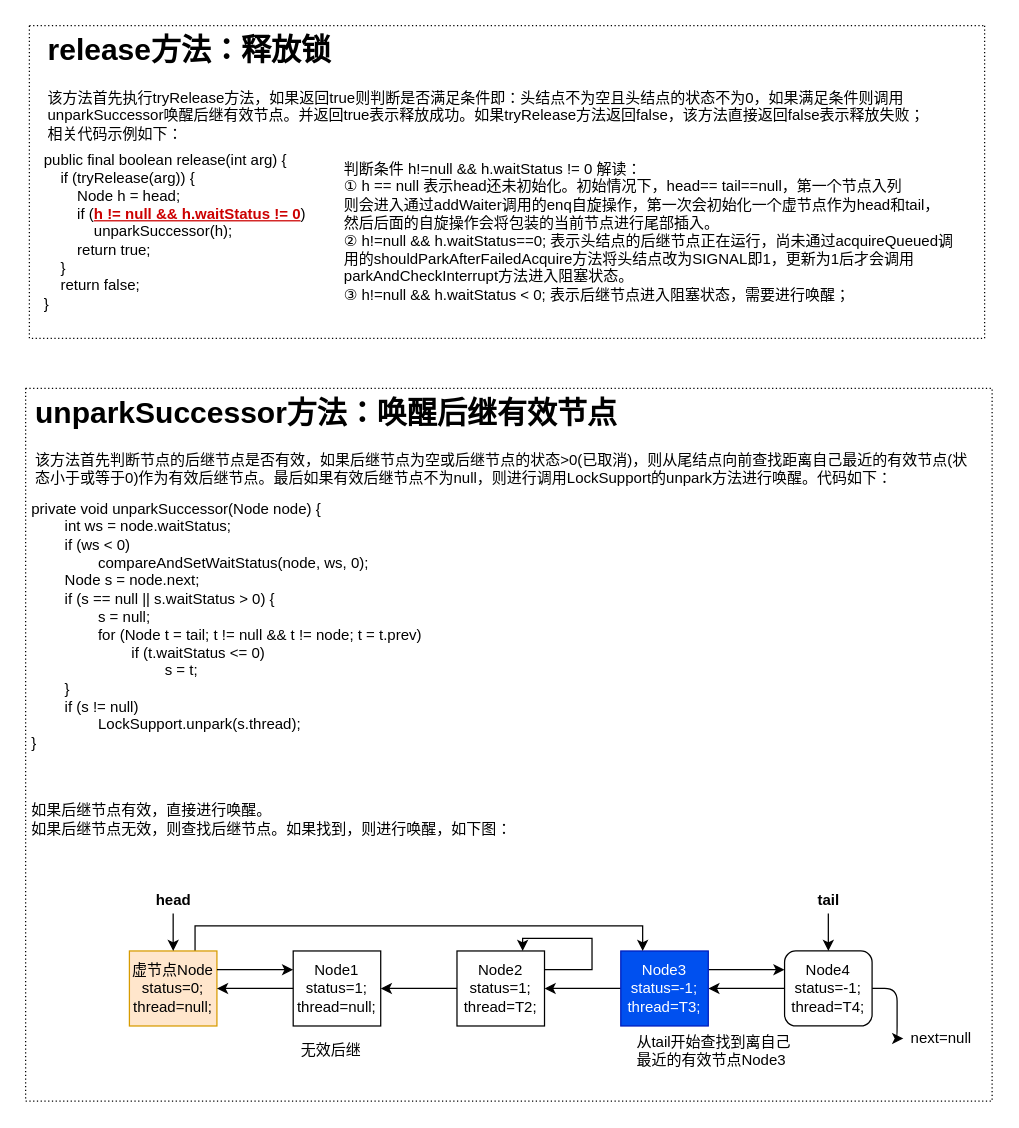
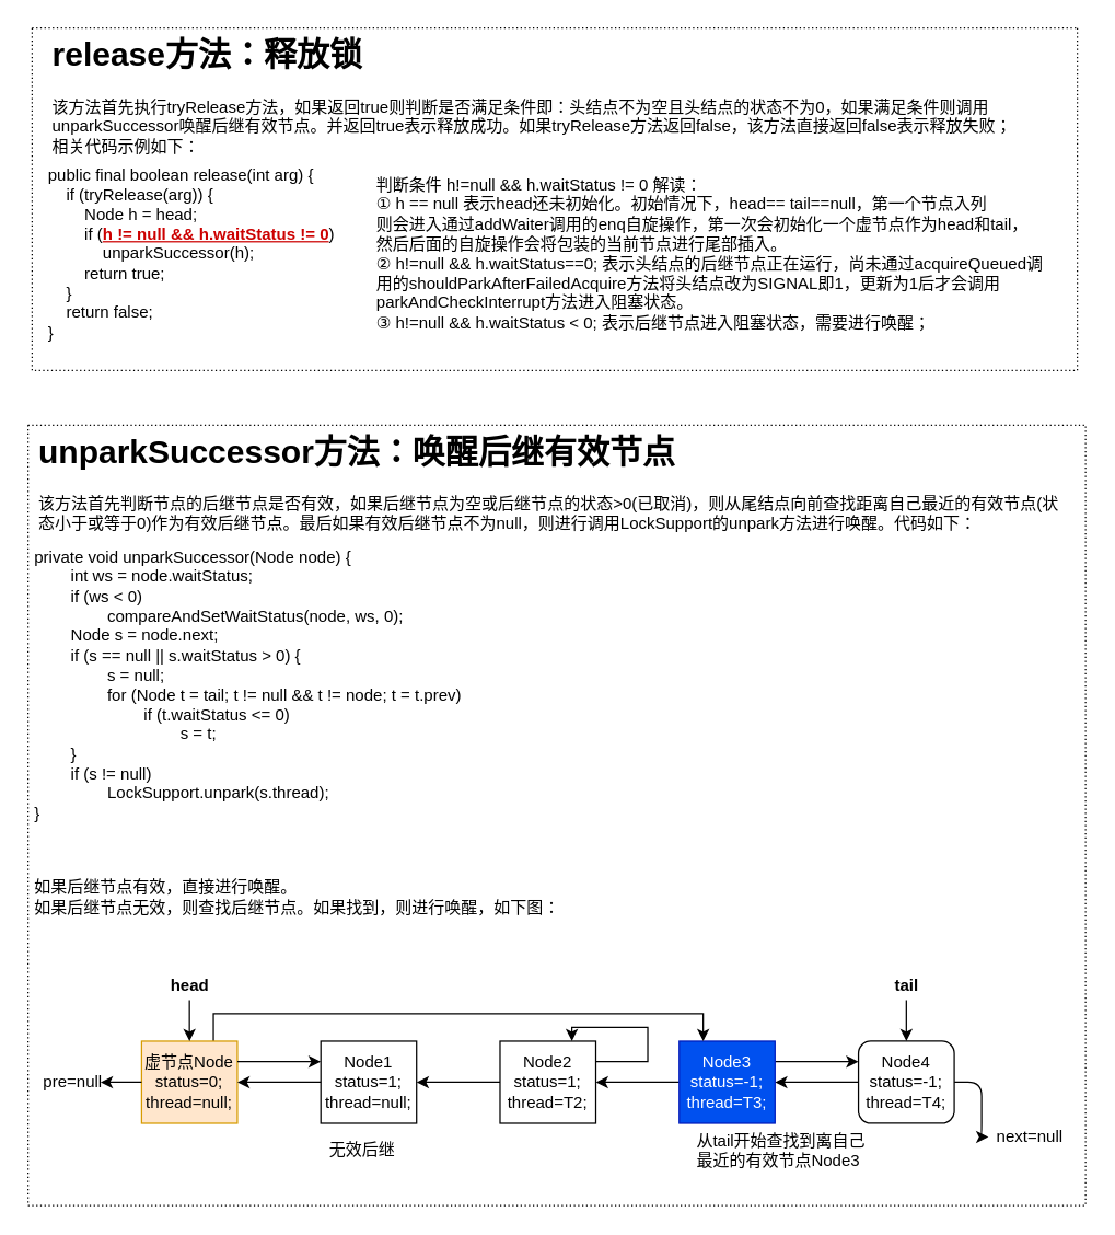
  <mxCell id="0" />
  <mxCell id="1" parent="0" />
  <mxCell id="2" value="&lt;h1&gt;release方法：释放锁&lt;/h1&gt;&lt;p&gt;该方法首先执行tryRelease方法，如果返回true则判断是否满足条件即：头结点不为空且头结点的状态不为0，如果满足条件则调用unparkSuccessor唤醒后继有效节点。并返回true表示释放成功。如果tryRelease方法返回false，该方法直接返回false表示释放失败；相关代码示例如下：&lt;/p&gt;&lt;p&gt;&lt;br&gt;&lt;/p&gt;" style="text;html=1;strokeColor=none;fillColor=none;spacing=5;spacingTop=-20;whiteSpace=wrap;overflow=hidden;rounded=0;" parent="1" vertex="1"><mxGeometry x="33" y="20" width="710" height="100" as="geometry" /></mxCell>
  <mxCell id="3" value="&lt;div&gt;public final boolean release(int arg) {&lt;/div&gt;&lt;div&gt;&lt;span&gt;&lt;/span&gt;&amp;nbsp; &amp;nbsp; if (tryRelease(arg)) {&lt;/div&gt;&amp;nbsp; &amp;nbsp; &amp;nbsp; &amp;nbsp; Node h = head;&lt;br&gt;&amp;nbsp; &amp;nbsp; &amp;nbsp; &amp;nbsp; if (&lt;font color=&quot;#cc0000&quot;&gt;&lt;b&gt;&lt;u&gt;h != null &amp;amp;&amp;amp; h.waitStatus != 0&lt;/u&gt;&lt;/b&gt;&lt;/font&gt;)&lt;br&gt;&amp;nbsp; &amp;nbsp; &amp;nbsp; &amp;nbsp; &amp;nbsp; &amp;nbsp; unparkSuccessor(h);&lt;br&gt;&lt;div&gt;&amp;nbsp; &amp;nbsp; &amp;nbsp; &amp;nbsp; return true;&lt;/div&gt;&lt;div&gt;&lt;span&gt;&lt;/span&gt;&amp;nbsp; &amp;nbsp; }&lt;/div&gt;&lt;div&gt;&lt;span&gt;&lt;/span&gt;&amp;nbsp; &amp;nbsp; return false;&lt;/div&gt;&lt;div&gt;}&lt;/div&gt;" style="text;html=1;align=left;verticalAlign=middle;resizable=0;points=[];autosize=1;strokeColor=none;" vertex="1" parent="1"><mxGeometry x="33" y="120" width="230" height="130" as="geometry" /></mxCell>
  <mxCell id="4" value="&lt;span&gt;判断条件 h!=null &amp;amp;&amp;amp; h.waitStatus != 0 解读：&lt;br&gt;① h == null 表示head还未初始化。初始情况下，head== tail==null，第一个节点入列&lt;br&gt;则会进入通过addWaiter调用的enq自旋操作，第一次会初始化一个虚节点作为head和tail，&lt;br&gt;然后后面的自旋操作会将包装的当前节点进行尾部插入。&lt;br&gt;② h!=null &amp;amp;&amp;amp; h.waitStatus==0; 表示头结点的后继节点正在运行，尚未通过acquireQueued调&lt;br&gt;用的shouldParkAfterFailedAcquire方法将头结点改为SIGNAL即1，更新为1后才会调用&lt;br&gt;parkAndCheckInterrupt方法进入阻塞状态。&lt;br&gt;③ h!=null &amp;amp;&amp;amp; h.waitStatus &amp;lt; 0; 表示后继节点进入阻塞状态，需要进行唤醒；&lt;br&gt;&lt;/span&gt;" style="text;html=1;align=left;verticalAlign=middle;resizable=0;points=[];autosize=1;strokeColor=none;" vertex="1" parent="1"><mxGeometry x="273" y="130" width="500" height="110" as="geometry" /></mxCell>
  <mxCell id="5" value="" style="swimlane;startSize=0;dashed=1;dashPattern=1 2;" vertex="1" parent="1"><mxGeometry x="23" y="20" width="764" height="250" as="geometry"><mxRectangle x="34" y="20" width="50" height="40" as="alternateBounds" /></mxGeometry></mxCell>
  <mxCell id="6" value="&lt;h1&gt;unparkSuccessor方法：唤醒后继有效节点&lt;/h1&gt;&lt;p&gt;该方法首先判断节点的后继节点是否有效，如果后继节点为空或后继节点的状态&amp;gt;0(已取消)，则从尾结点向前查找距离自己最近的有效节点(状态小于或等于0)作为有效后继节点。最后如果有效后继节点不为null，则进行调用LockSupport的unpark方法进行唤醒。代码如下：&lt;/p&gt;&lt;p&gt;&lt;br&gt;&lt;/p&gt;" style="text;html=1;strokeColor=none;fillColor=none;spacing=5;spacingTop=-20;whiteSpace=wrap;overflow=hidden;rounded=0;dashed=1;dashPattern=1 2;" vertex="1" parent="1"><mxGeometry x="23" y="310" width="760" height="90" as="geometry" /></mxCell>
  <mxCell id="7" value="&lt;div&gt;private void unparkSuccessor(Node node) {&lt;/div&gt;&lt;div&gt;&lt;span&gt;&#09;&lt;/span&gt;&lt;span style=&quot;white-space: pre&quot;&gt;&#09;&lt;/span&gt;int ws = node.waitStatus;&lt;/div&gt;&lt;div&gt;&lt;span&gt;&#09;&lt;/span&gt;&lt;span style=&quot;white-space: pre&quot;&gt;&#09;&lt;/span&gt;if (ws &amp;lt; 0)&lt;/div&gt;&lt;div&gt;&lt;span&gt;&#09;&#09;&lt;/span&gt;&lt;span style=&quot;white-space: pre&quot;&gt;&#09;&lt;/span&gt;&lt;span style=&quot;white-space: pre&quot;&gt;&#09;&lt;/span&gt;compareAndSetWaitStatus(node, ws, 0);&lt;/div&gt;&lt;div&gt;&lt;span&gt;&#09;&lt;/span&gt;&lt;span style=&quot;white-space: pre&quot;&gt;&#09;&lt;/span&gt;Node s = node.next;&lt;/div&gt;&lt;div&gt;&lt;span&gt;&#09;&lt;/span&gt;&lt;span style=&quot;white-space: pre&quot;&gt;&#09;&lt;/span&gt;if (s == null || s.waitStatus &amp;gt; 0) {&lt;/div&gt;&lt;div&gt;&lt;span&gt;&#09;&#09;&lt;/span&gt;&lt;span style=&quot;white-space: pre&quot;&gt;&#09;&lt;/span&gt;&lt;span style=&quot;white-space: pre&quot;&gt;&#09;&lt;/span&gt;s = null;&lt;/div&gt;&lt;div&gt;&lt;span&gt;&#09;&#09;&lt;/span&gt;&lt;span style=&quot;white-space: pre&quot;&gt;&#09;&lt;span style=&quot;white-space: pre&quot;&gt;&#09;&lt;/span&gt;&lt;/span&gt;for (Node t = tail; t != null &amp;amp;&amp;amp; t != node; t = t.prev)&lt;/div&gt;&lt;div&gt;&lt;span&gt;&#09;&#09;&#09;&lt;/span&gt;&lt;span style=&quot;white-space: pre&quot;&gt;&#09;&lt;/span&gt;&lt;span style=&quot;white-space: pre&quot;&gt;&#09;&lt;span style=&quot;white-space: pre&quot;&gt;&#09;&lt;/span&gt;&lt;/span&gt;if (t.waitStatus &amp;lt;= 0)&lt;/div&gt;&lt;div&gt;&lt;span&gt;&#09;&#09;&#09;&#09;&lt;/span&gt;&lt;span style=&quot;white-space: pre&quot;&gt;&#09;&lt;/span&gt;&lt;span style=&quot;white-space: pre&quot;&gt;&#09;&lt;/span&gt;&lt;span style=&quot;white-space: pre&quot;&gt;&#09;&lt;span style=&quot;white-space: pre&quot;&gt;&#09;&lt;/span&gt;&lt;/span&gt;s = t;&lt;/div&gt;&lt;div&gt;&lt;span&gt;&#09;&lt;/span&gt;&lt;span style=&quot;white-space: pre&quot;&gt;&#09;&lt;/span&gt;}&lt;/div&gt;&lt;div&gt;&lt;span&gt;&#09;&lt;/span&gt;&lt;span style=&quot;white-space: pre&quot;&gt;&#09;&lt;/span&gt;if (s != null)&lt;/div&gt;&lt;div&gt;&lt;span&gt;&#09;&#09;&lt;/span&gt;&lt;span style=&quot;white-space: pre&quot;&gt;&#09;&lt;/span&gt;&lt;span style=&quot;white-space: pre&quot;&gt;&#09;&lt;/span&gt;LockSupport.unpark(s.thread);&lt;/div&gt;&lt;div&gt;}&lt;/div&gt;" style="text;html=1;align=left;verticalAlign=middle;resizable=0;points=[];autosize=1;strokeColor=none;" vertex="1" parent="1"><mxGeometry x="23" y="400" width="330" height="200" as="geometry" /></mxCell>
  <mxCell id="8" value="如果后继节点有效，直接进行唤醒。&lt;br&gt;&lt;div&gt;&lt;span&gt;如果后继节点无效，则查找后继节点。如果找到，则进行唤醒，如下图：&lt;/span&gt;&lt;/div&gt;" style="text;html=1;align=left;verticalAlign=middle;resizable=0;points=[];autosize=1;strokeColor=none;" vertex="1" parent="1"><mxGeometry x="23" y="640" width="400" height="30" as="geometry" /></mxCell>
  <mxCell id="9" style="edgeStyle=orthogonalEdgeStyle;curved=0;rounded=1;sketch=0;orthogonalLoop=1;jettySize=auto;html=1;entryX=0.5;entryY=0;entryDx=0;entryDy=0;" edge="1" parent="1" target="13"><mxGeometry relative="1" as="geometry"><mxPoint x="662" y="730" as="sourcePoint" /></mxGeometry></mxCell>
  <mxCell id="10" value="&lt;b&gt;tail&lt;/b&gt;" style="text;html=1;align=center;verticalAlign=middle;resizable=0;points=[];autosize=1;strokeColor=none;" vertex="1" parent="1"><mxGeometry x="647" y="710" width="30" height="20" as="geometry" /></mxCell>
  <mxCell id="11" value="" style="edgeStyle=orthogonalEdgeStyle;curved=0;rounded=1;sketch=0;orthogonalLoop=1;jettySize=auto;html=1;" edge="1" parent="1" source="13" target="14"><mxGeometry relative="1" as="geometry" /></mxCell>
  <mxCell id="12" style="edgeStyle=orthogonalEdgeStyle;curved=0;rounded=1;sketch=0;orthogonalLoop=1;jettySize=auto;html=1;" edge="1" parent="1" source="13"><mxGeometry relative="1" as="geometry"><mxPoint x="566" y="790" as="targetPoint" /></mxGeometry></mxCell>
  <mxCell id="13" value="Node4&lt;br&gt;status=-1;&lt;br&gt;thread=T4;" style="whiteSpace=wrap;html=1;sketch=0;rounded=1;" vertex="1" parent="1"><mxGeometry x="627" y="760" width="70" height="60" as="geometry" /></mxCell>
  <mxCell id="14" value="next=null" style="text;html=1;align=center;verticalAlign=middle;resizable=0;points=[];autosize=1;strokeColor=none;" vertex="1" parent="1"><mxGeometry x="722" y="820" width="60" height="20" as="geometry" /></mxCell>
  <mxCell id="15" value="" style="endArrow=classic;html=1;entryX=0;entryY=0.25;entryDx=0;entryDy=0;exitX=1;exitY=0.25;exitDx=0;exitDy=0;" edge="1" parent="1" target="13"><mxGeometry width="50" height="50" relative="1" as="geometry"><mxPoint x="566" y="775" as="sourcePoint" /><mxPoint x="489" y="640" as="targetPoint" /></mxGeometry></mxCell>
  <mxCell id="16" value="Node1&lt;br&gt;status=1;&lt;br&gt;thread=null;" style="rounded=0;whiteSpace=wrap;html=1;sketch=0;" vertex="1" parent="1"><mxGeometry x="234" y="760" width="70" height="60" as="geometry" /></mxCell>
  <mxCell id="17" style="edgeStyle=orthogonalEdgeStyle;curved=0;rounded=1;sketch=0;orthogonalLoop=1;jettySize=auto;html=1;" edge="1" parent="1" source="18"><mxGeometry relative="1" as="geometry"><mxPoint x="304" y="790" as="targetPoint" /></mxGeometry></mxCell>
  <mxCell id="18" value="Node2&lt;br&gt;status=1;&lt;br&gt;thread=T2;" style="rounded=0;whiteSpace=wrap;html=1;sketch=0;" vertex="1" parent="1"><mxGeometry x="365" y="760" width="70" height="60" as="geometry" /></mxCell>
  <mxCell id="19" style="edgeStyle=orthogonalEdgeStyle;curved=0;rounded=1;sketch=0;orthogonalLoop=1;jettySize=auto;html=1;" edge="1" parent="1" source="20"><mxGeometry relative="1" as="geometry"><mxPoint x="435" y="790" as="targetPoint" /></mxGeometry></mxCell>
  <mxCell id="20" value="Node3&lt;br&gt;status=-1;&lt;br&gt;thread=T3;" style="rounded=0;whiteSpace=wrap;html=1;sketch=0;fillColor=#0050ef;strokeColor=#001DBC;fontColor=#ffffff;" vertex="1" parent="1"><mxGeometry x="496" y="760" width="70" height="60" as="geometry" /></mxCell>
  <mxCell id="21" style="edgeStyle=orthogonalEdgeStyle;rounded=0;orthogonalLoop=1;jettySize=auto;html=1;exitX=0.75;exitY=0;exitDx=0;exitDy=0;entryX=0.25;entryY=0;entryDx=0;entryDy=0;" edge="1" parent="1" source="22" target="20"><mxGeometry relative="1" as="geometry" /></mxCell>
  <mxCell id="22" value="虚节点Node&lt;br&gt;status=0;&lt;br&gt;thread=null;" style="rounded=0;whiteSpace=wrap;html=1;sketch=0;fillColor=#ffe6cc;strokeColor=#d79b00;" vertex="1" parent="1"><mxGeometry x="103" y="760" width="70" height="60" as="geometry" /></mxCell>
  <mxCell id="23" value="" style="edgeStyle=orthogonalEdgeStyle;curved=0;rounded=1;sketch=0;orthogonalLoop=1;jettySize=auto;html=1;" edge="1" parent="1" source="24" target="22"><mxGeometry relative="1" as="geometry" /></mxCell>
  <mxCell id="24" value="&lt;b&gt;head&lt;/b&gt;" style="text;html=1;align=center;verticalAlign=middle;resizable=0;points=[];autosize=1;strokeColor=none;" vertex="1" parent="1"><mxGeometry x="118" y="710" width="40" height="20" as="geometry" /></mxCell>
+ <mxCell id="25" value="pre=null" style="text;html=1;strokeColor=none;fillColor=none;align=center;verticalAlign=middle;whiteSpace=wrap;rounded=0;sketch=0;" vertex="1" parent="1"><mxGeometry x="33" y="780" width="40" height="20" as="geometry" /></mxCell>
+ <mxCell id="26" style="edgeStyle=orthogonalEdgeStyle;curved=0;rounded=1;sketch=0;orthogonalLoop=1;jettySize=auto;html=1;" edge="1" parent="1" source="22" target="25"><mxGeometry relative="1" as="geometry"><mxPoint x="-174" y="-140" as="targetPoint" /></mxGeometry></mxCell>
  <mxCell id="27" style="edgeStyle=orthogonalEdgeStyle;curved=0;rounded=1;sketch=0;orthogonalLoop=1;jettySize=auto;html=1;" edge="1" parent="1"><mxGeometry relative="1" as="geometry"><mxPoint x="234" y="790" as="sourcePoint" /><mxPoint x="173" y="790" as="targetPoint" /></mxGeometry></mxCell>
  <mxCell id="28" value="" style="endArrow=classic;html=1;entryX=0;entryY=0.25;entryDx=0;entryDy=0;exitX=1;exitY=0.25;exitDx=0;exitDy=0;" edge="1" parent="1"><mxGeometry width="50" height="50" relative="1" as="geometry"><mxPoint x="173" y="775" as="sourcePoint" /><mxPoint x="234" y="775" as="targetPoint" /></mxGeometry></mxCell>
  <mxCell id="29" value="无效后继" style="text;html=1;align=center;verticalAlign=middle;resizable=0;points=[];autosize=1;strokeColor=none;" vertex="1" parent="1"><mxGeometry x="234" y="830" width="60" height="20" as="geometry" /></mxCell>
  <mxCell id="30" style="edgeStyle=orthogonalEdgeStyle;rounded=0;orthogonalLoop=1;jettySize=auto;html=1;exitX=1;exitY=0.25;exitDx=0;exitDy=0;entryX=0.75;entryY=0;entryDx=0;entryDy=0;" edge="1" parent="1" source="18" target="18"><mxGeometry relative="1" as="geometry"><Array as="points"><mxPoint x="473" y="775" /><mxPoint x="473" y="750" /><mxPoint x="418" y="750" /></Array></mxGeometry></mxCell>
  <mxCell id="31" value="从tail开始查找到离自己&lt;br&gt;最近的有效节点Node3" style="text;html=1;align=left;verticalAlign=middle;resizable=0;points=[];autosize=1;strokeColor=none;" vertex="1" parent="1"><mxGeometry x="507" y="825" width="140" height="30" as="geometry" /></mxCell>
  <mxCell id="32" value="" style="swimlane;startSize=0;dashed=1;dashPattern=1 2;" vertex="1" parent="1"><mxGeometry x="20" y="310" width="773" height="570" as="geometry" /></mxCell>
